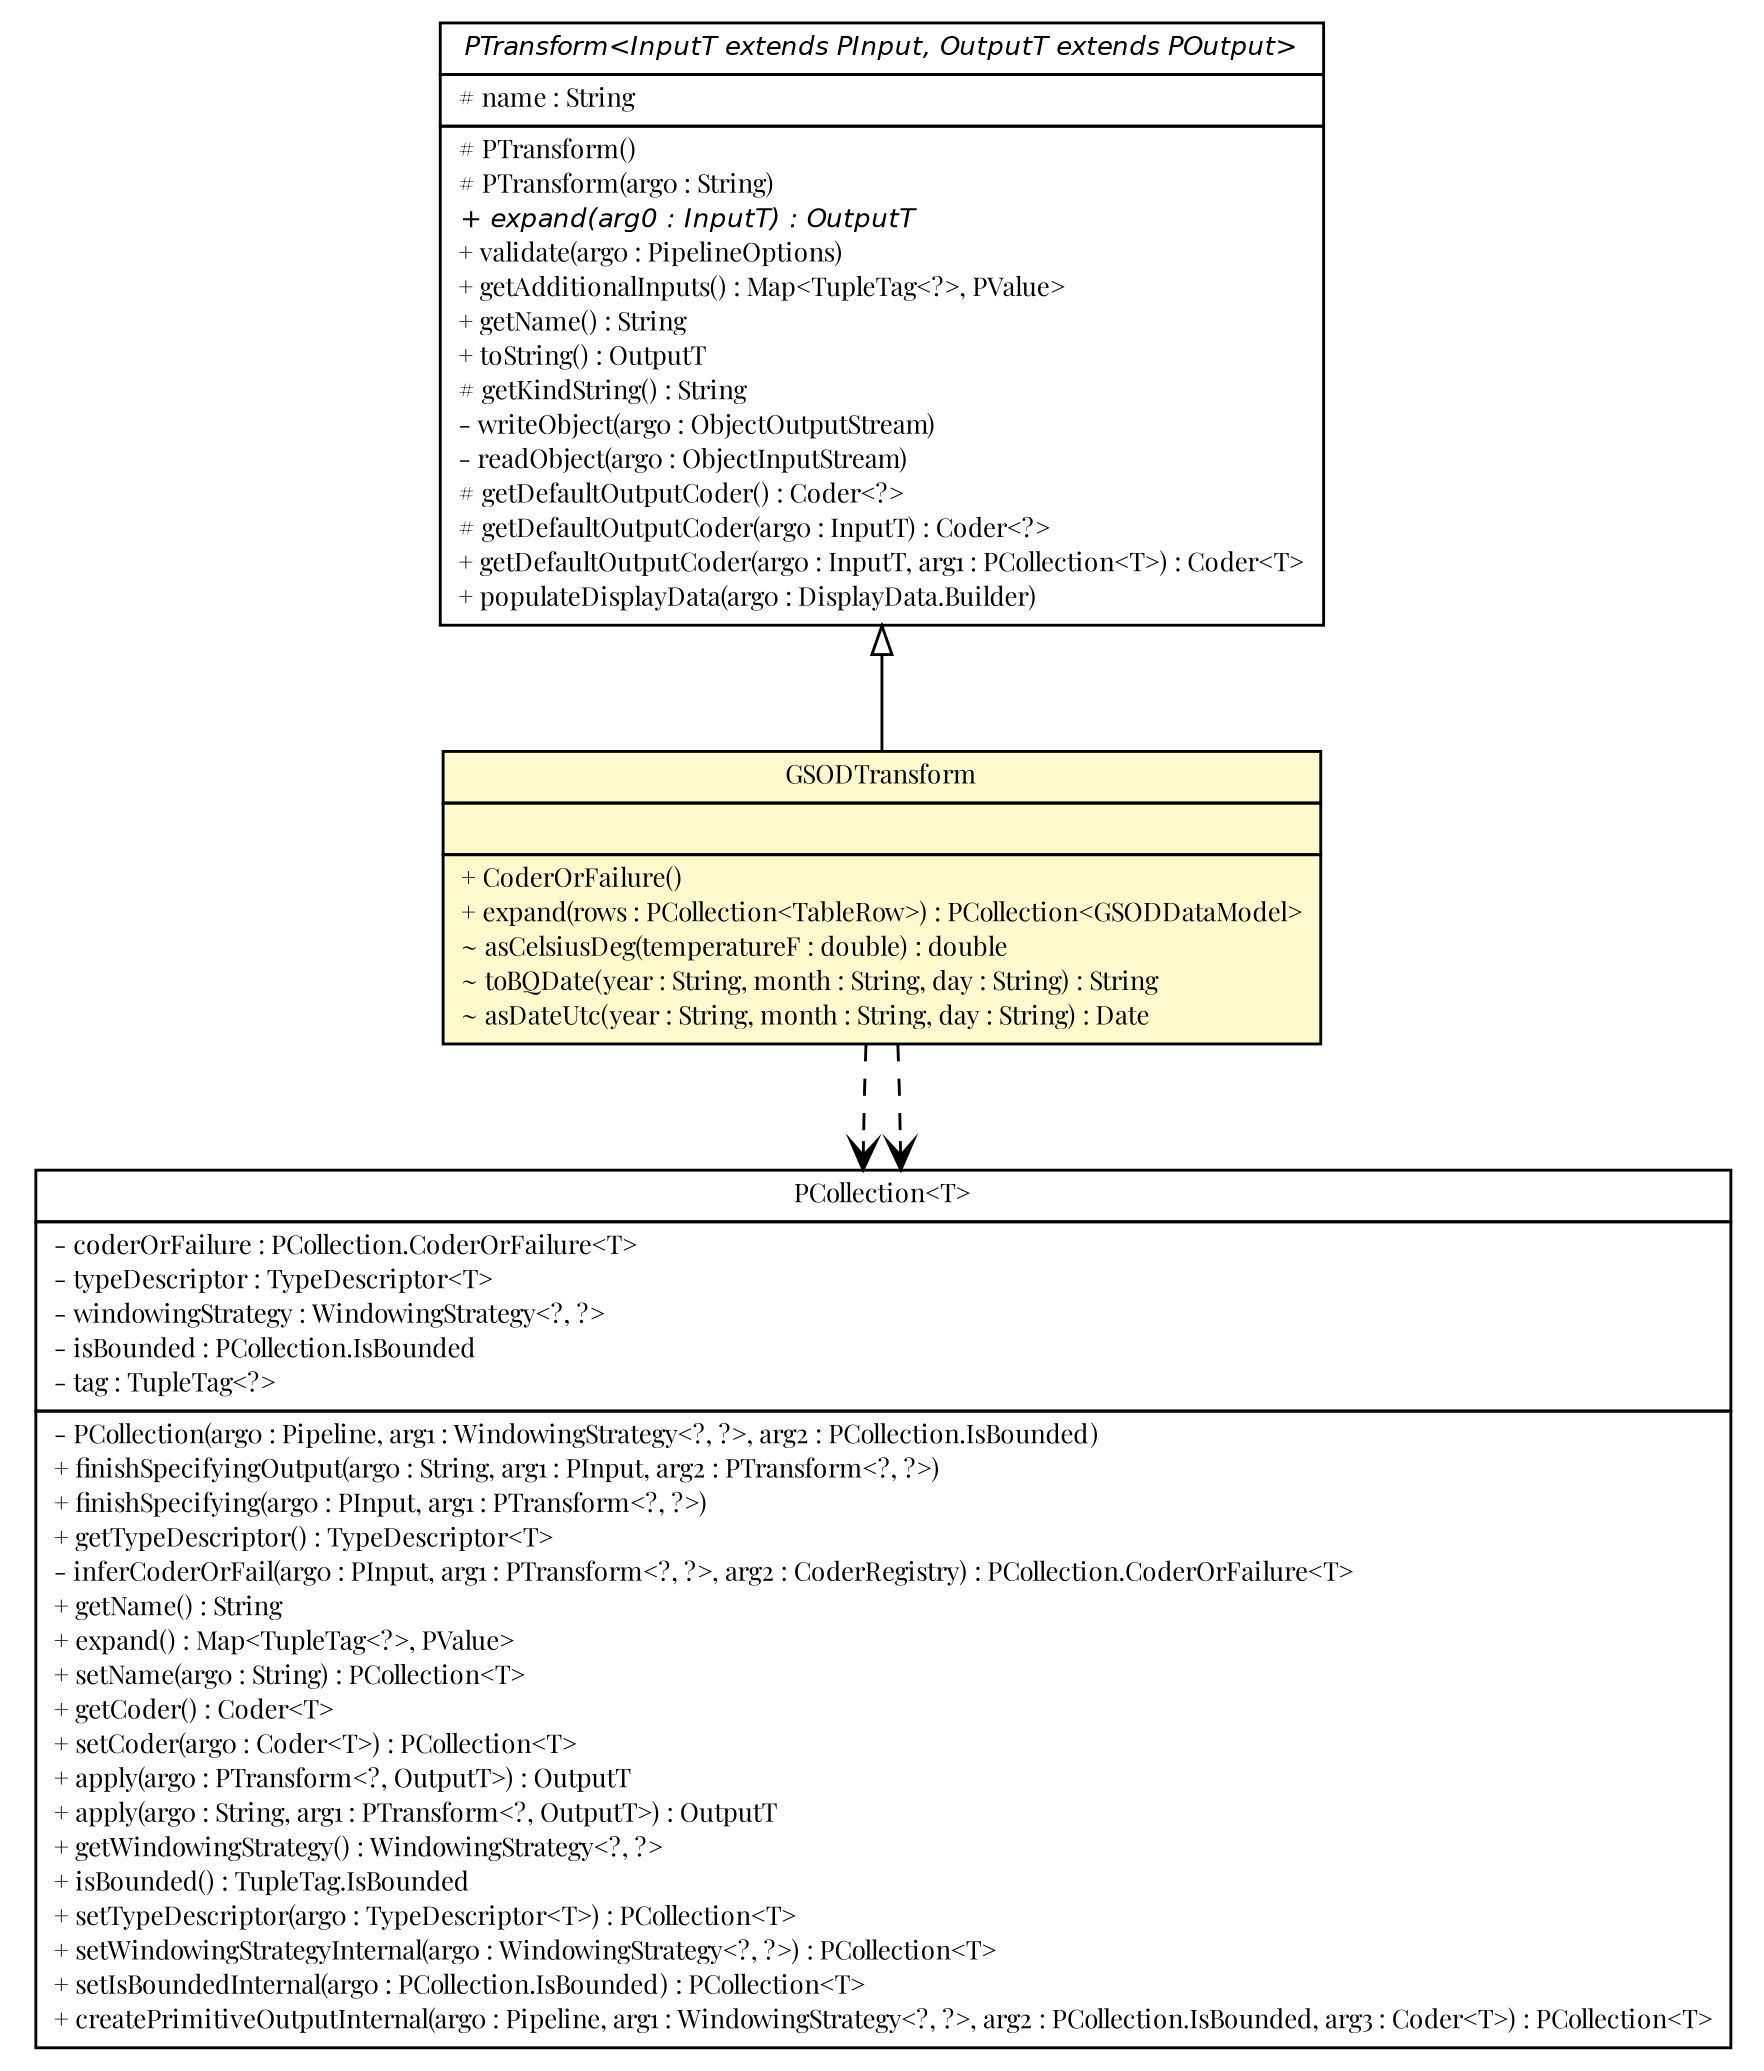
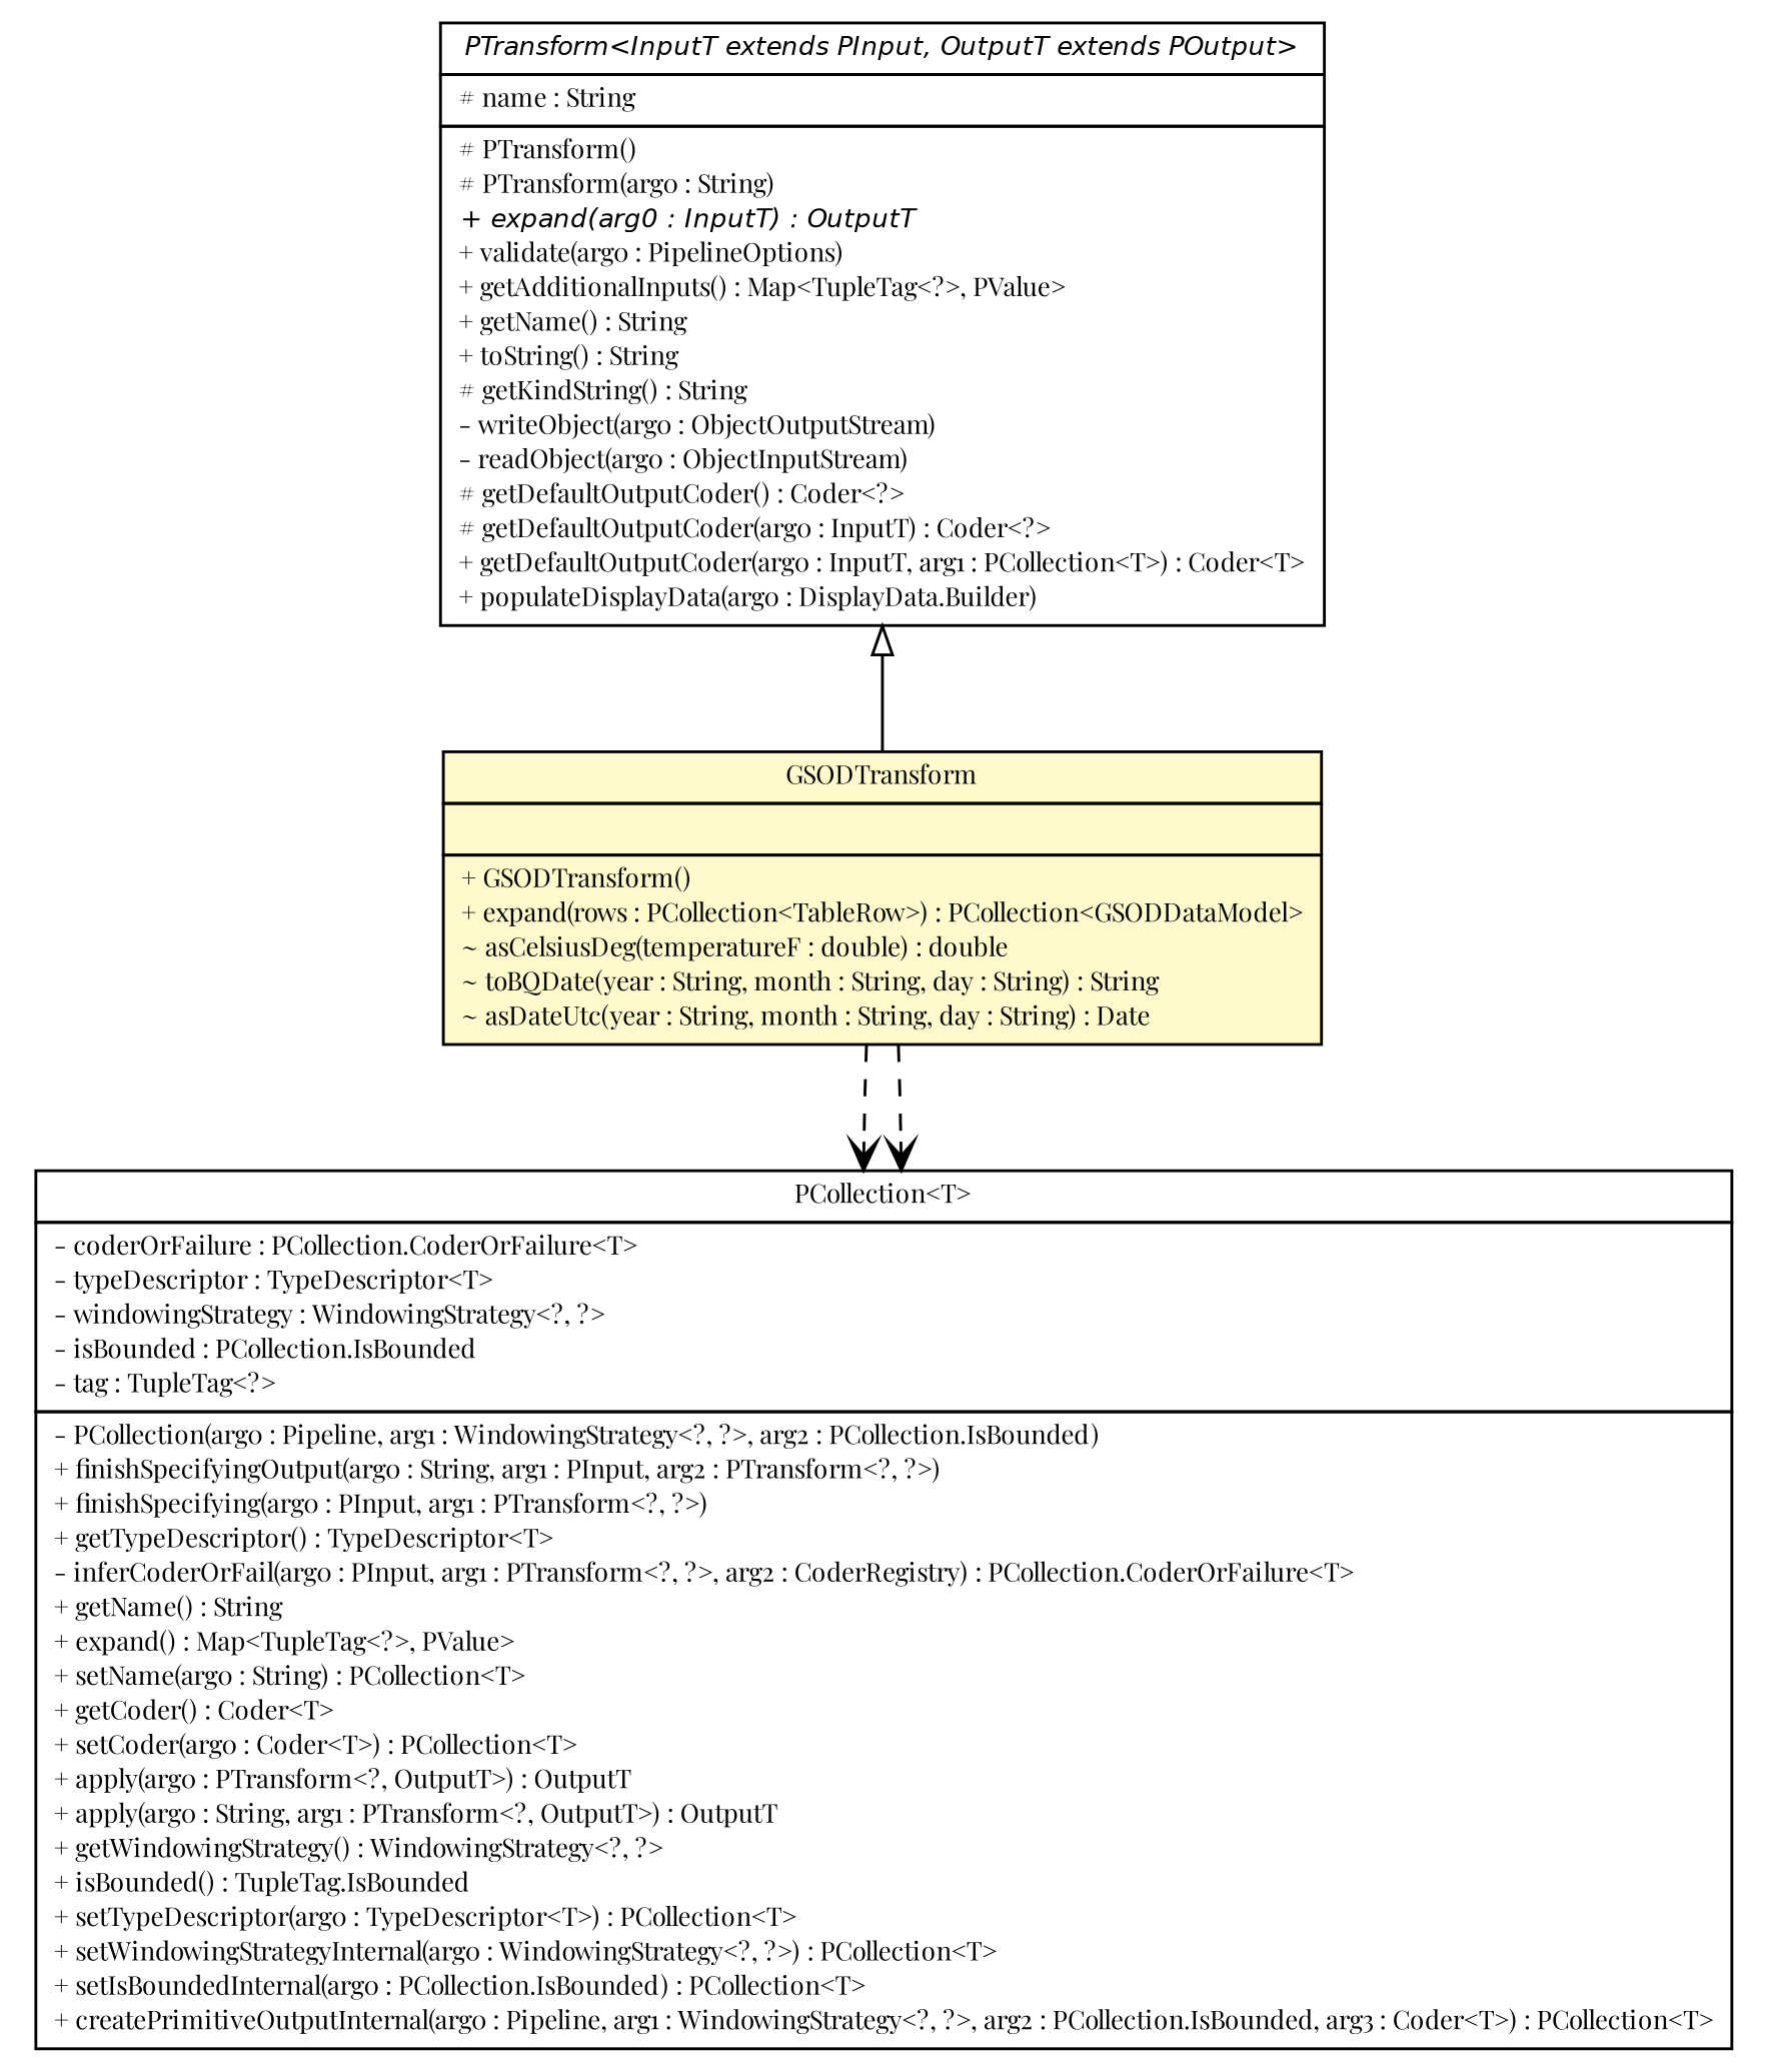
  digraph {
    fontname="Playfair Display"
    nodesep=0.25
    ranksep=0.5
    node [fontcolor=black fontname="Playfair Display" fontsize=9.0 shape=plaintext]
    edge [arrowhead=open color=black fontcolor=black fontname="Playfair Display" fontsize=10.0 headport=p labelfontname=Helvetica labelfontsize=10 style=dashed tailport=p]
-   n1 [label=<<table title="com.ohair.stephen.edp.transform.GSODTransform" border="0" cellborder="1" cellspacing="0" cellpadding="2" port="p" bgcolor="lemonChiffon" href="./GSODTransform.html"> 		<tr><td><table border="0" cellspacing="0" cellpadding="1"> <tr><td align="center" balign="center"> GSODTransform </td></tr> 		</table></td></tr> 		<tr><td><table border="0" cellspacing="0" cellpadding="1"> <tr><td align="left" balign="left">  </td></tr> 		</table></td></tr> 		<tr><td><table border="0" cellspacing="0" cellpadding="1"> <tr><td align="left" balign="left"> + CoderOrFailure() </td></tr> <tr><td align="left" balign="left"> + expand(rows : PCollection&lt;TableRow&gt;) : PCollection&lt;GSODDataModel&gt; </td></tr> <tr><td align="left" balign="left"> ~ asCelsiusDeg(temperatureF : double) : double </td></tr> <tr><td align="left" balign="left"> ~ toBQDate(year : String, month : String, day : String) : String </td></tr> <tr><td align="left" balign="left"> ~ asDateUtc(year : String, month : String, day : String) : Date </td></tr> 		</table></td></tr> 		</table>>]
+   n1 [label=<<table title="com.ohair.stephen.edp.transform.GSODTransform" border="0" cellborder="1" cellspacing="0" cellpadding="2" port="p" bgcolor="lemonChiffon" href="./GSODTransform.html"> 		<tr><td><table border="0" cellspacing="0" cellpadding="1"> <tr><td align="center" balign="center"> GSODTransform </td></tr> 		</table></td></tr> 		<tr><td><table border="0" cellspacing="0" cellpadding="1"> <tr><td align="left" balign="left">  </td></tr> 		</table></td></tr> 		<tr><td><table border="0" cellspacing="0" cellpadding="1"> <tr><td align="left" balign="left"> + GSODTransform() </td></tr> <tr><td align="left" balign="left"> + expand(rows : PCollection&lt;TableRow&gt;) : PCollection&lt;GSODDataModel&gt; </td></tr> <tr><td align="left" balign="left"> ~ asCelsiusDeg(temperatureF : double) : double </td></tr> <tr><td align="left" balign="left"> ~ toBQDate(year : String, month : String, day : String) : String </td></tr> <tr><td align="left" balign="left"> ~ asDateUtc(year : String, month : String, day : String) : Date </td></tr> 		</table></td></tr> 		</table>>]
    n2 [label=<<table title="org.apache.beam.sdk.values.PCollection" border="0" cellborder="1" cellspacing="0" cellpadding="2" port="p" href="http://java.sun.com/j2se/1.4.2/docs/api/org/apache/beam/sdk/values/PCollection.html"> 		<tr><td><table border="0" cellspacing="0" cellpadding="1"> <tr><td align="center" balign="center"> PCollection&lt;T&gt; </td></tr> 		</table></td></tr> 		<tr><td><table border="0" cellspacing="0" cellpadding="1"> <tr><td align="left" balign="left"> - coderOrFailure : PCollection.CoderOrFailure&lt;T&gt; </td></tr> <tr><td align="left" balign="left"> - typeDescriptor : TypeDescriptor&lt;T&gt; </td></tr> <tr><td align="left" balign="left"> - windowingStrategy : WindowingStrategy&lt;?, ?&gt; </td></tr> <tr><td align="left" balign="left"> - isBounded : PCollection.IsBounded </td></tr> <tr><td align="left" balign="left"> - tag : TupleTag&lt;?&gt; </td></tr> 		</table></td></tr> 		<tr><td><table border="0" cellspacing="0" cellpadding="1"> <tr><td align="left" balign="left"> - PCollection(arg0 : Pipeline, arg1 : WindowingStrategy&lt;?, ?&gt;, arg2 : PCollection.IsBounded) </td></tr> <tr><td align="left" balign="left"> + finishSpecifyingOutput(arg0 : String, arg1 : PInput, arg2 : PTransform&lt;?, ?&gt;) </td></tr> <tr><td align="left" balign="left"> + finishSpecifying(arg0 : PInput, arg1 : PTransform&lt;?, ?&gt;) </td></tr> <tr><td align="left" balign="left"> + getTypeDescriptor() : TypeDescriptor&lt;T&gt; </td></tr> <tr><td align="left" balign="left"> - inferCoderOrFail(arg0 : PInput, arg1 : PTransform&lt;?, ?&gt;, arg2 : CoderRegistry) : PCollection.CoderOrFailure&lt;T&gt; </td></tr> <tr><td align="left" balign="left"> + getName() : String </td></tr> <tr><td align="left" balign="left"> + expand() : Map&lt;TupleTag&lt;?&gt;, PValue&gt; </td></tr> <tr><td align="left" balign="left"> + setName(arg0 : String) : PCollection&lt;T&gt; </td></tr> <tr><td align="left" balign="left"> + getCoder() : Coder&lt;T&gt; </td></tr> <tr><td align="left" balign="left"> + setCoder(arg0 : Coder&lt;T&gt;) : PCollection&lt;T&gt; </td></tr> <tr><td align="left" balign="left"> + apply(arg0 : PTransform&lt;?, OutputT&gt;) : OutputT </td></tr> <tr><td align="left" balign="left"> + apply(arg0 : String, arg1 : PTransform&lt;?, OutputT&gt;) : OutputT </td></tr> <tr><td align="left" balign="left"> + getWindowingStrategy() : WindowingStrategy&lt;?, ?&gt; </td></tr> <tr><td align="left" balign="left"> + isBounded() : TupleTag.IsBounded </td></tr> <tr><td align="left" balign="left"> + setTypeDescriptor(arg0 : TypeDescriptor&lt;T&gt;) : PCollection&lt;T&gt; </td></tr> <tr><td align="left" balign="left"> + setWindowingStrategyInternal(arg0 : WindowingStrategy&lt;?, ?&gt;) : PCollection&lt;T&gt; </td></tr> <tr><td align="left" balign="left"> + setIsBoundedInternal(arg0 : PCollection.IsBounded) : PCollection&lt;T&gt; </td></tr> <tr><td align="left" balign="left"> + createPrimitiveOutputInternal(arg0 : Pipeline, arg1 : WindowingStrategy&lt;?, ?&gt;, arg2 : PCollection.IsBounded, arg3 : Coder&lt;T&gt;) : PCollection&lt;T&gt; </td></tr> 		</table></td></tr> 		</table>>]
-   n3 [label=<<table title="org.apache.beam.sdk.transforms.PTransform" border="0" cellborder="1" cellspacing="0" cellpadding="2" port="p" href="http://java.sun.com/j2se/1.4.2/docs/api/org/apache/beam/sdk/transforms/PTransform.html"> 		<tr><td><table border="0" cellspacing="0" cellpadding="1"> <tr><td align="center" balign="center"><font face="Helvetica-Oblique"> PTransform&lt;InputT extends PInput, OutputT extends POutput&gt; </font></td></tr> 		</table></td></tr> 		<tr><td><table border="0" cellspacing="0" cellpadding="1"> <tr><td align="left" balign="left"> # name : String </td></tr> 		</table></td></tr> 		<tr><td><table border="0" cellspacing="0" cellpadding="1"> <tr><td align="left" balign="left"> # PTransform() </td></tr> <tr><td align="left" balign="left"> # PTransform(arg0 : String) </td></tr> <tr><td align="left" balign="left"><font face="Helvetica-Oblique" point-size="9.0"> + expand(arg0 : InputT) : OutputT </font></td></tr> <tr><td align="left" balign="left"> + validate(arg0 : PipelineOptions) </td></tr> <tr><td align="left" balign="left"> + getAdditionalInputs() : Map&lt;TupleTag&lt;?&gt;, PValue&gt; </td></tr> <tr><td align="left" balign="left"> + getName() : String </td></tr> <tr><td align="left" balign="left"> + toString() : OutputT </td></tr> <tr><td align="left" balign="left"> # getKindString() : String </td></tr> <tr><td align="left" balign="left"> - writeObject(arg0 : ObjectOutputStream) </td></tr> <tr><td align="left" balign="left"> - readObject(arg0 : ObjectInputStream) </td></tr> <tr><td align="left" balign="left"> # getDefaultOutputCoder() : Coder&lt;?&gt; </td></tr> <tr><td align="left" balign="left"> # getDefaultOutputCoder(arg0 : InputT) : Coder&lt;?&gt; </td></tr> <tr><td align="left" balign="left"> + getDefaultOutputCoder(arg0 : InputT, arg1 : PCollection&lt;T&gt;) : Coder&lt;T&gt; </td></tr> <tr><td align="left" balign="left"> + populateDisplayData(arg0 : DisplayData.Builder) </td></tr> 		</table></td></tr> 		</table>>]
+   n3 [label=<<table title="org.apache.beam.sdk.transforms.PTransform" border="0" cellborder="1" cellspacing="0" cellpadding="2" port="p" href="http://java.sun.com/j2se/1.4.2/docs/api/org/apache/beam/sdk/transforms/PTransform.html"> 		<tr><td><table border="0" cellspacing="0" cellpadding="1"> <tr><td align="center" balign="center"><font face="Helvetica-Oblique"> PTransform&lt;InputT extends PInput, OutputT extends POutput&gt; </font></td></tr> 		</table></td></tr> 		<tr><td><table border="0" cellspacing="0" cellpadding="1"> <tr><td align="left" balign="left"> # name : String </td></tr> 		</table></td></tr> 		<tr><td><table border="0" cellspacing="0" cellpadding="1"> <tr><td align="left" balign="left"> # PTransform() </td></tr> <tr><td align="left" balign="left"> # PTransform(arg0 : String) </td></tr> <tr><td align="left" balign="left"><font face="Helvetica-Oblique" point-size="9.0"> + expand(arg0 : InputT) : OutputT </font></td></tr> <tr><td align="left" balign="left"> + validate(arg0 : PipelineOptions) </td></tr> <tr><td align="left" balign="left"> + getAdditionalInputs() : Map&lt;TupleTag&lt;?&gt;, PValue&gt; </td></tr> <tr><td align="left" balign="left"> + getName() : String </td></tr> <tr><td align="left" balign="left"> + toString() : String </td></tr> <tr><td align="left" balign="left"> # getKindString() : String </td></tr> <tr><td align="left" balign="left"> - writeObject(arg0 : ObjectOutputStream) </td></tr> <tr><td align="left" balign="left"> - readObject(arg0 : ObjectInputStream) </td></tr> <tr><td align="left" balign="left"> # getDefaultOutputCoder() : Coder&lt;?&gt; </td></tr> <tr><td align="left" balign="left"> # getDefaultOutputCoder(arg0 : InputT) : Coder&lt;?&gt; </td></tr> <tr><td align="left" balign="left"> + getDefaultOutputCoder(arg0 : InputT, arg1 : PCollection&lt;T&gt;) : Coder&lt;T&gt; </td></tr> <tr><td align="left" balign="left"> + populateDisplayData(arg0 : DisplayData.Builder) </td></tr> 		</table></td></tr> 		</table>>]
    n1 -> n2
    n1 -> n2
    n3 -> n1 [arrowtail=empty dir=back fontsize=10 arrowhead="" color="" fontcolor="" style=""]
  }
